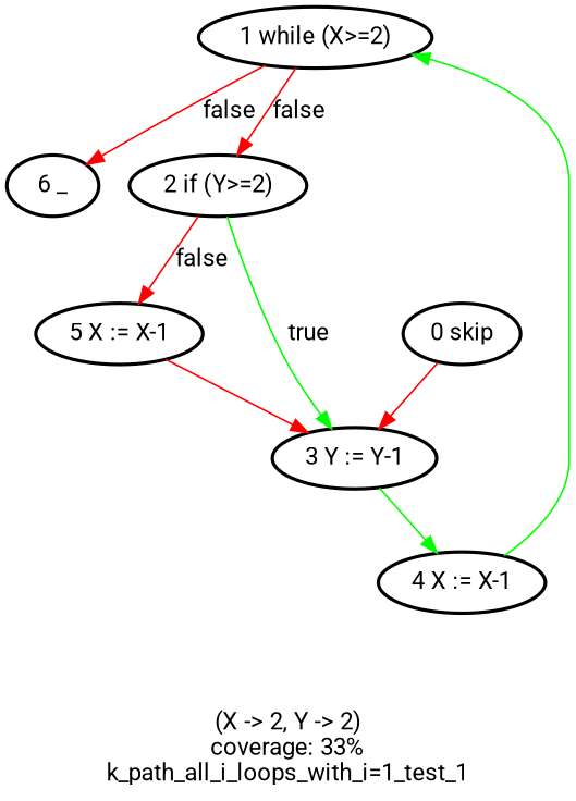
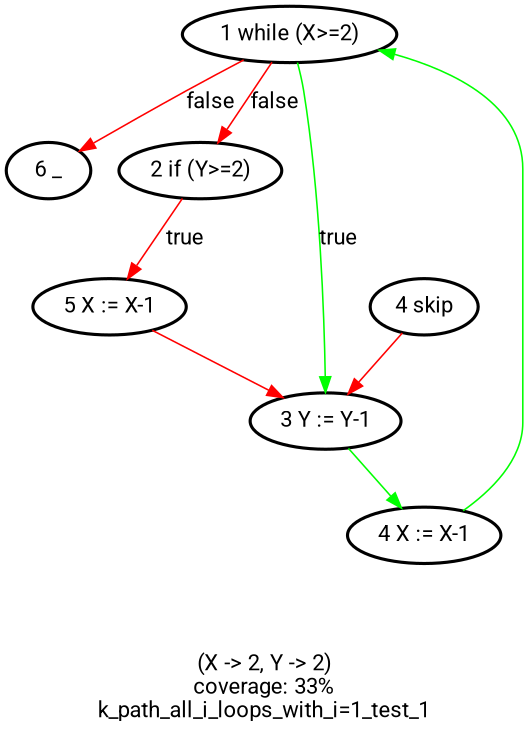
  digraph {
    fontname=Roboto
    label="(X -> 2, Y -> 2)\ncoverage: 33%\nk_path_all_i_loops_with_i=1_test_1"
    node [fontname=Roboto style=bold]
    edge [color=red fontname=Roboto]
    "1 while (X>=2)"
    "6 _"
    "2 if (Y>=2)"
    "3 Y := Y-1"
    "5 X := X-1"
    "4 X := X-1"
-   "0 skip"
+   "0 skip" [label="4 skip"]
    "1 while (X>=2)" -> "6 _" [label=false]
    "1 while (X>=2)" -> "2 if (Y>=2)" [label=false]
-   "2 if (Y>=2)" -> "3 Y := Y-1" [color=green label=true]
-   "2 if (Y>=2)" -> "5 X := X-1" [label=false]
+   "1 while (X>=2)" -> "3 Y := Y-1" [color=green label=true]
+   "2 if (Y>=2)" -> "5 X := X-1" [label=true]
    "3 Y := Y-1" -> "4 X := X-1" [color=green]
    "5 X := X-1" -> "3 Y := Y-1"
    "4 X := X-1" -> "1 while (X>=2)" [color=green]
    "0 skip" -> "3 Y := Y-1"
  }
